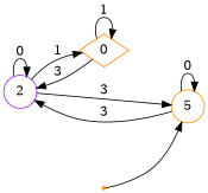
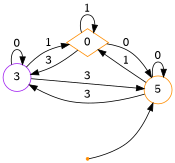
  digraph {
    rankdir=LR
    node [color=darkorange shape=circle]
-   2 [color=purple]
+   2 [color=purple label=3]
    n2 [label=0 shape=diamond]
    n3 [label=5]
    qi [shape=point]
    2 -> 2 [label=0]
    2 -> n2 [label=1]
    2 -> n3 [label=3]
    n2 -> 2 [label=3]
    n2 -> n2 [label=1]
+   n2 -> n3 [label=0]
    n3 -> 2 [label=3]
+   n3 -> n2 [label=1]
    n3 -> n3 [label=0]
    qi -> n3
  }
